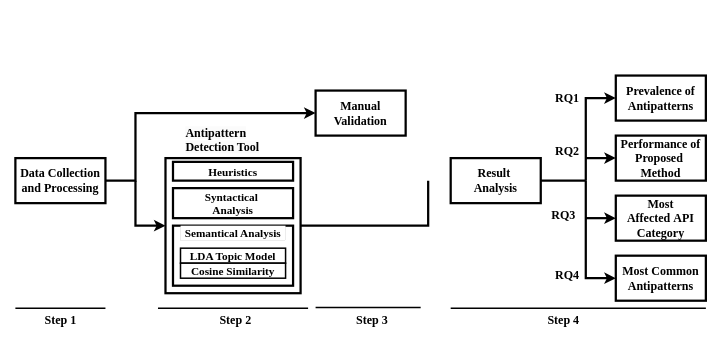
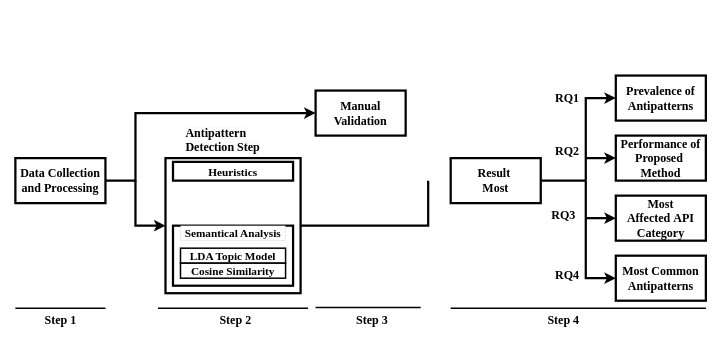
  <mxCell id="0" />
  <mxCell id="1" parent="0" />
  <mxCell id="2" value="" style="group" vertex="1" connectable="0" parent="1"><mxGeometry x="20" y="20" width="920" height="420" as="geometry" /></mxCell>
  <mxCell id="3" value="&lt;font size=&quot;1&quot; face=&quot;Times New Roman&quot;&gt;&lt;b style=&quot;font-size: 16px;&quot;&gt;Data Collection and Processing&lt;/b&gt;&lt;/font&gt;" style="rounded=0;whiteSpace=wrap;html=1;strokeWidth=3;" parent="2" vertex="1"><mxGeometry y="190" width="120" height="60" as="geometry" /></mxCell>
  <mxCell id="4" value="&lt;font size=&quot;1&quot; face=&quot;Times New Roman&quot;&gt;&lt;b style=&quot;font-size: 16px;&quot;&gt;&lt;br&gt;&lt;/b&gt;&lt;/font&gt;" style="rounded=0;whiteSpace=wrap;html=1;strokeWidth=3;" parent="2" vertex="1"><mxGeometry x="200" y="190" width="180" height="180" as="geometry" /></mxCell>
- <mxCell id="5" value="&lt;b style=&quot;border-color: var(--border-color); color: rgb(0, 0, 0); font-family: &amp;quot;Times New Roman&amp;quot;; font-style: normal; font-variant-ligatures: normal; font-variant-caps: normal; letter-spacing: normal; orphans: 2; text-align: center; text-indent: 0px; text-transform: none; widows: 2; word-spacing: 0px; -webkit-text-stroke-width: 0px; background-color: rgb(251, 251, 251); text-decoration-thickness: initial; text-decoration-style: initial; text-decoration-color: initial; font-size: 16px;&quot;&gt;Antipattern &lt;br&gt;Detection Tool&lt;br&gt;&lt;/b&gt;" style="text;whiteSpace=wrap;html=1;" parent="2" vertex="1"><mxGeometry x="225" y="140" width="135" height="40" as="geometry" /></mxCell>
+ <mxCell id="5" value="&lt;b style=&quot;border-color: var(--border-color); color: rgb(0, 0, 0); font-family: &amp;quot;Times New Roman&amp;quot;; font-style: normal; font-variant-ligatures: normal; font-variant-caps: normal; letter-spacing: normal; orphans: 2; text-align: center; text-indent: 0px; text-transform: none; widows: 2; word-spacing: 0px; -webkit-text-stroke-width: 0px; background-color: rgb(251, 251, 251); text-decoration-thickness: initial; text-decoration-style: initial; text-decoration-color: initial; font-size: 16px;&quot;&gt;Antipattern &lt;br&gt;Detection Step&lt;br&gt;&lt;/b&gt;" style="text;whiteSpace=wrap;html=1;" parent="2" vertex="1"><mxGeometry x="225" y="140" width="135" height="40" as="geometry" /></mxCell>
  <mxCell id="6" value="&lt;div style=&quot;text-align: center;&quot;&gt;&lt;br&gt;&lt;/div&gt;" style="text;whiteSpace=wrap;html=1;" parent="2" vertex="1"><mxGeometry x="455" width="90" height="80" as="geometry" /></mxCell>
  <mxCell id="7" value="" style="endArrow=classic;html=1;rounded=0;strokeWidth=3;entryX=0;entryY=0.5;entryDx=0;entryDy=0;" parent="2" target="34" edge="1"><mxGeometry width="50" height="50" relative="1" as="geometry"><mxPoint x="120" y="220" as="sourcePoint" /><mxPoint x="390" y="130" as="targetPoint" /><Array as="points"><mxPoint x="160" y="220" /><mxPoint x="160" y="130" /></Array></mxGeometry></mxCell>
  <mxCell id="8" value="" style="endArrow=classic;html=1;rounded=0;entryX=0;entryY=0.5;entryDx=0;entryDy=0;strokeWidth=3;" parent="2" target="4" edge="1"><mxGeometry width="50" height="50" relative="1" as="geometry"><mxPoint x="160" y="220" as="sourcePoint" /><mxPoint x="170" y="260" as="targetPoint" /><Array as="points"><mxPoint x="160" y="280" /></Array></mxGeometry></mxCell>
- <mxCell id="9" value="&lt;font size=&quot;1&quot; face=&quot;Times New Roman&quot;&gt;&lt;b style=&quot;font-size: 16px;&quot;&gt;Result&amp;nbsp;&lt;br&gt;Analysis&lt;br&gt;&lt;/b&gt;&lt;/font&gt;" style="rounded=0;whiteSpace=wrap;html=1;strokeWidth=3;" parent="2" vertex="1"><mxGeometry x="580" y="190" width="120" height="60" as="geometry" /></mxCell>
+ <mxCell id="9" value="&lt;font size=&quot;1&quot; face=&quot;Times New Roman&quot;&gt;&lt;b style=&quot;font-size: 16px;&quot;&gt;Result&amp;nbsp;&lt;br&gt;Most&lt;br&gt;&lt;/b&gt;&lt;/font&gt;" style="rounded=0;whiteSpace=wrap;html=1;strokeWidth=3;" parent="2" vertex="1"><mxGeometry x="580" y="190" width="120" height="60" as="geometry" /></mxCell>
  <mxCell id="10" value="" style="endArrow=none;html=1;rounded=0;strokeWidth=3;" parent="2" source="4" edge="1"><mxGeometry width="50" height="50" relative="1" as="geometry"><mxPoint x="560" y="360" as="sourcePoint" /><mxPoint x="550" y="220" as="targetPoint" /><Array as="points"><mxPoint x="550" y="280" /></Array></mxGeometry></mxCell>
  <mxCell id="11" value="&lt;font size=&quot;1&quot; face=&quot;Times New Roman&quot;&gt;&lt;b style=&quot;font-size: 16px;&quot;&gt;Prevalence of Antipatterns&lt;br&gt;&lt;/b&gt;&lt;/font&gt;" style="rounded=0;whiteSpace=wrap;html=1;strokeWidth=3;" parent="2" vertex="1"><mxGeometry x="800" y="80" width="120" height="60" as="geometry" /></mxCell>
  <mxCell id="12" value="&lt;font size=&quot;1&quot; face=&quot;Times New Roman&quot;&gt;&lt;b style=&quot;font-size: 16px;&quot;&gt;Performance of Proposed&amp;nbsp; Method&lt;br&gt;&lt;/b&gt;&lt;/font&gt;" style="rounded=0;whiteSpace=wrap;html=1;strokeWidth=3;" parent="2" vertex="1"><mxGeometry x="800" y="160" width="120" height="60" as="geometry" /></mxCell>
  <mxCell id="13" value="&lt;font face=&quot;Times New Roman&quot;&gt;&lt;b style=&quot;font-size: 16px;&quot;&gt;Most A&lt;/b&gt;&lt;span style=&quot;font-size: 16px;&quot;&gt;&lt;b&gt;ffected&lt;/b&gt;&lt;/span&gt;&lt;b style=&quot;font-size: 16px;&quot;&gt;&amp;nbsp;API C&lt;/b&gt;&lt;span style=&quot;font-size: 16px;&quot;&gt;&lt;b&gt;ategory&lt;/b&gt;&lt;/span&gt;&lt;br&gt;&lt;/font&gt;" style="rounded=0;whiteSpace=wrap;html=1;strokeWidth=3;" parent="2" vertex="1"><mxGeometry x="800" y="240" width="120" height="60" as="geometry" /></mxCell>
  <mxCell id="14" value="&lt;font size=&quot;1&quot; face=&quot;Times New Roman&quot;&gt;&lt;b style=&quot;font-size: 16px;&quot;&gt;Most Common Antipatterns&lt;br&gt;&lt;/b&gt;&lt;/font&gt;" style="rounded=0;whiteSpace=wrap;html=1;strokeWidth=3;" parent="2" vertex="1"><mxGeometry x="800" y="320" width="120" height="60" as="geometry" /></mxCell>
  <mxCell id="15" value="" style="endArrow=none;html=1;rounded=0;strokeWidth=3;exitX=1;exitY=0.5;exitDx=0;exitDy=0;" parent="2" edge="1" source="9"><mxGeometry width="50" height="50" relative="1" as="geometry"><mxPoint x="760" y="220" as="sourcePoint" /><mxPoint x="760" y="220" as="targetPoint" /></mxGeometry></mxCell>
  <mxCell id="16" value="&lt;font size=&quot;1&quot; face=&quot;Times New Roman&quot;&gt;&lt;b style=&quot;font-size: 16px;&quot;&gt;RQ1&lt;/b&gt;&lt;/font&gt;" style="text;html=1;align=center;verticalAlign=middle;resizable=0;points=[];autosize=1;strokeColor=none;fillColor=none;" parent="2" vertex="1"><mxGeometry x="705" y="95" width="60" height="30" as="geometry" /></mxCell>
  <mxCell id="17" value="&lt;font face=&quot;Times New Roman&quot;&gt;&lt;b&gt;&lt;font style=&quot;font-size: 16px;&quot;&gt;RQ2&lt;/font&gt;&lt;br&gt;&lt;/b&gt;&lt;/font&gt;" style="text;html=1;align=center;verticalAlign=middle;resizable=0;points=[];autosize=1;strokeColor=none;fillColor=none;" parent="2" vertex="1"><mxGeometry x="705" y="165" width="60" height="30" as="geometry" /></mxCell>
  <mxCell id="18" value="&lt;font face=&quot;Times New Roman&quot;&gt;&lt;b&gt;&lt;font style=&quot;font-size: 16px;&quot;&gt;RQ3&lt;/font&gt;&lt;br&gt;&lt;/b&gt;&lt;/font&gt;" style="text;html=1;align=center;verticalAlign=middle;resizable=0;points=[];autosize=1;strokeColor=none;fillColor=none;" parent="2" vertex="1"><mxGeometry x="700" y="250" width="60" height="30" as="geometry" /></mxCell>
  <mxCell id="19" value="&lt;font size=&quot;1&quot; face=&quot;Times New Roman&quot;&gt;&lt;b style=&quot;font-size: 16px;&quot;&gt;RQ4&lt;/b&gt;&lt;/font&gt;" style="text;html=1;align=center;verticalAlign=middle;resizable=0;points=[];autosize=1;strokeColor=none;fillColor=none;" parent="2" vertex="1"><mxGeometry x="705" y="330" width="60" height="30" as="geometry" /></mxCell>
- <mxCell id="20" value="&lt;font style=&quot;font-size: 15px;&quot; face=&quot;Times New Roman&quot;&gt;&lt;b style=&quot;&quot;&gt;Syntactical&amp;nbsp;&lt;br&gt;Analysis&lt;br&gt;&lt;/b&gt;&lt;/font&gt;" style="rounded=0;whiteSpace=wrap;html=1;strokeWidth=3;" parent="2" vertex="1"><mxGeometry x="210" y="230" width="160" height="40" as="geometry" /></mxCell>
  <mxCell id="21" value="&lt;font style=&quot;&quot; face=&quot;Times New Roman&quot;&gt;&lt;b style=&quot;&quot;&gt;&lt;font style=&quot;font-size: 15px;&quot;&gt;Heuristics&lt;/font&gt;&lt;br&gt;&lt;/b&gt;&lt;/font&gt;" style="rounded=0;whiteSpace=wrap;html=1;strokeWidth=3;" parent="2" vertex="1"><mxGeometry x="210" y="195" width="160" height="25" as="geometry" /></mxCell>
  <mxCell id="22" value="&lt;font style=&quot;font-size: 11px;&quot; face=&quot;Times New Roman&quot;&gt;&lt;b style=&quot;&quot;&gt;&lt;br&gt;&lt;/b&gt;&lt;/font&gt;" style="rounded=0;whiteSpace=wrap;html=1;strokeWidth=3;" parent="2" vertex="1"><mxGeometry x="210" y="280" width="160" height="80" as="geometry" /></mxCell>
  <mxCell id="23" value="&lt;font style=&quot;&quot; face=&quot;Times New Roman&quot;&gt;&lt;b style=&quot;&quot;&gt;&lt;font style=&quot;font-size: 15px;&quot;&gt;LDA Topic Model&lt;/font&gt;&lt;br&gt;&lt;/b&gt;&lt;/font&gt;" style="rounded=0;whiteSpace=wrap;html=1;strokeWidth=2;" parent="2" vertex="1"><mxGeometry x="220" y="310" width="140" height="20" as="geometry" /></mxCell>
  <mxCell id="24" value="&lt;font style=&quot;&quot; face=&quot;Times New Roman&quot;&gt;&lt;b style=&quot;&quot;&gt;&lt;font style=&quot;font-size: 15px;&quot;&gt;Semantical Analysis&lt;/font&gt;&lt;br&gt;&lt;/b&gt;&lt;/font&gt;" style="rounded=0;whiteSpace=wrap;html=1;strokeWidth=0;" parent="2" vertex="1"><mxGeometry x="220" y="280" width="140" height="20" as="geometry" /></mxCell>
  <mxCell id="25" value="&lt;font size=&quot;1&quot; face=&quot;Times New Roman&quot;&gt;&lt;b style=&quot;font-size: 16px;&quot;&gt;Step 1&lt;/b&gt;&lt;/font&gt;" style="text;html=1;align=center;verticalAlign=middle;resizable=0;points=[];autosize=1;strokeColor=none;fillColor=none;" parent="2" vertex="1"><mxGeometry x="25" y="390" width="70" height="30" as="geometry" /></mxCell>
  <mxCell id="26" value="&lt;font size=&quot;1&quot; face=&quot;Times New Roman&quot;&gt;&lt;b style=&quot;font-size: 16px;&quot;&gt;Step 3&lt;/b&gt;&lt;/font&gt;" style="text;html=1;align=center;verticalAlign=middle;resizable=0;points=[];autosize=1;strokeColor=none;fillColor=none;" parent="2" vertex="1"><mxGeometry x="440" y="390" width="70" height="30" as="geometry" /></mxCell>
  <mxCell id="27" value="&lt;font size=&quot;1&quot; face=&quot;Times New Roman&quot;&gt;&lt;b style=&quot;font-size: 16px;&quot;&gt;Step 4&lt;/b&gt;&lt;/font&gt;" style="text;html=1;align=center;verticalAlign=middle;resizable=0;points=[];autosize=1;strokeColor=none;fillColor=none;" parent="2" vertex="1"><mxGeometry x="695" y="390" width="70" height="30" as="geometry" /></mxCell>
  <mxCell id="28" value="&lt;font size=&quot;1&quot; face=&quot;Times New Roman&quot;&gt;&lt;b style=&quot;font-size: 16px;&quot;&gt;Step 2&lt;br&gt;&lt;/b&gt;&lt;/font&gt;" style="text;html=1;align=center;verticalAlign=middle;resizable=0;points=[];autosize=1;strokeColor=none;fillColor=none;" parent="2" vertex="1"><mxGeometry x="257.5" y="390" width="70" height="30" as="geometry" /></mxCell>
  <mxCell id="29" value="&lt;font style=&quot;&quot; face=&quot;Times New Roman&quot;&gt;&lt;b style=&quot;&quot;&gt;&lt;font style=&quot;font-size: 15px;&quot;&gt;Cosine Similarity&lt;/font&gt;&lt;br&gt;&lt;/b&gt;&lt;/font&gt;" style="rounded=0;whiteSpace=wrap;html=1;strokeWidth=2;" parent="2" vertex="1"><mxGeometry x="220" y="330" width="140" height="20" as="geometry" /></mxCell>
  <mxCell id="30" value="" style="endArrow=none;html=1;rounded=0;strokeWidth=2;" edge="1" parent="2"><mxGeometry width="50" height="50" relative="1" as="geometry"><mxPoint y="390" as="sourcePoint" /><mxPoint x="120" y="390" as="targetPoint" /></mxGeometry></mxCell>
  <mxCell id="31" value="" style="endArrow=none;html=1;rounded=0;strokeWidth=2;" edge="1" parent="2"><mxGeometry width="50" height="50" relative="1" as="geometry"><mxPoint x="190" y="390" as="sourcePoint" /><mxPoint x="390" y="390" as="targetPoint" /></mxGeometry></mxCell>
  <mxCell id="32" value="" style="endArrow=none;html=1;rounded=0;strokeWidth=2;" edge="1" parent="2"><mxGeometry width="50" height="50" relative="1" as="geometry"><mxPoint x="400" y="389" as="sourcePoint" /><mxPoint x="540" y="389" as="targetPoint" /></mxGeometry></mxCell>
  <mxCell id="33" value="" style="endArrow=none;html=1;rounded=0;strokeWidth=2;" edge="1" parent="2"><mxGeometry width="50" height="50" relative="1" as="geometry"><mxPoint x="580" y="390" as="sourcePoint" /><mxPoint x="920" y="390" as="targetPoint" /></mxGeometry></mxCell>
  <mxCell id="34" value="&lt;b style=&quot;border-color: var(--border-color); font-family: &amp;quot;Times New Roman&amp;quot;; font-size: 16px;&quot;&gt;Manual Validation&lt;/b&gt;&lt;font size=&quot;1&quot; face=&quot;Times New Roman&quot;&gt;&lt;b style=&quot;font-size: 16px;&quot;&gt;&lt;br&gt;&lt;/b&gt;&lt;/font&gt;" style="rounded=0;whiteSpace=wrap;html=1;strokeWidth=3;" vertex="1" parent="2"><mxGeometry x="400" y="100" width="120" height="60" as="geometry" /></mxCell>
  <mxCell id="35" value="" style="endArrow=classic;html=1;rounded=0;strokeWidth=3;entryX=0;entryY=0.5;entryDx=0;entryDy=0;" edge="1" parent="2" target="11"><mxGeometry width="50" height="50" relative="1" as="geometry"><mxPoint x="760" y="220" as="sourcePoint" /><mxPoint x="810" y="170" as="targetPoint" /><Array as="points"><mxPoint x="760" y="110" /></Array></mxGeometry></mxCell>
  <mxCell id="36" value="" style="endArrow=classic;html=1;rounded=0;strokeWidth=3;entryX=0;entryY=0.5;entryDx=0;entryDy=0;" edge="1" parent="2" target="12"><mxGeometry width="50" height="50" relative="1" as="geometry"><mxPoint x="760" y="190" as="sourcePoint" /><mxPoint x="810" y="145" as="targetPoint" /></mxGeometry></mxCell>
  <mxCell id="37" value="" style="endArrow=classic;html=1;rounded=0;strokeWidth=3;entryX=0;entryY=0.5;entryDx=0;entryDy=0;" edge="1" parent="2" target="14"><mxGeometry width="50" height="50" relative="1" as="geometry"><mxPoint x="760" y="220" as="sourcePoint" /><mxPoint x="790" y="350" as="targetPoint" /><Array as="points"><mxPoint x="760" y="350" /></Array></mxGeometry></mxCell>
  <mxCell id="38" value="" style="endArrow=classic;html=1;rounded=0;strokeWidth=3;entryX=0;entryY=0.5;entryDx=0;entryDy=0;" edge="1" parent="2" target="13"><mxGeometry width="50" height="50" relative="1" as="geometry"><mxPoint x="760" y="270" as="sourcePoint" /><mxPoint x="810" y="225" as="targetPoint" /></mxGeometry></mxCell>
